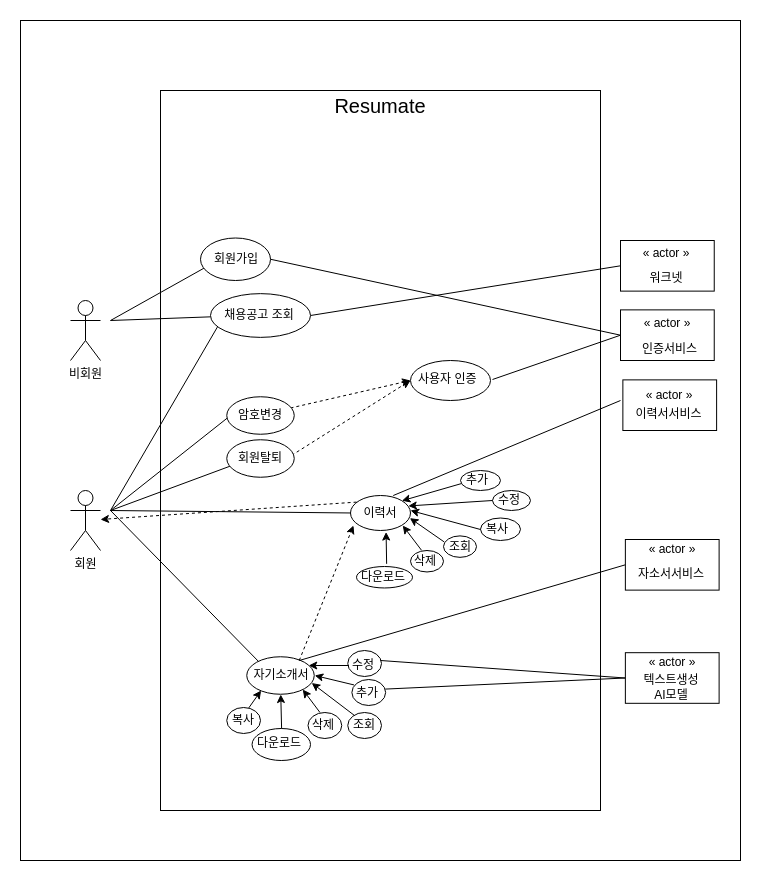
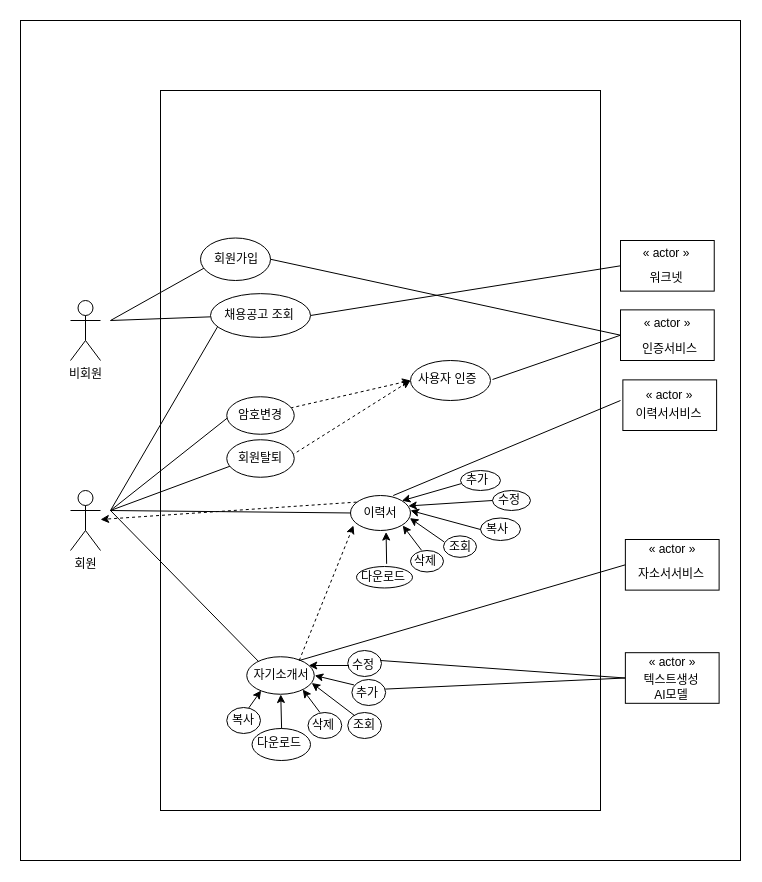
  <mxCell id="0" />
  <mxCell id="1" parent="0" />
  <mxCell id="2" value="" style="rounded=0;whiteSpace=wrap;html=1;fontStyle=1" parent="1" vertex="1"><mxGeometry x="160" y="90" width="440" height="720" as="geometry" /></mxCell>
  <mxCell id="3" value="" style="ellipse;whiteSpace=wrap;html=1;" parent="1" vertex="1"><mxGeometry x="226.25" y="707" width="33.75" height="26" as="geometry" /></mxCell>
  <mxCell id="4" value="" style="ellipse;whiteSpace=wrap;html=1;" parent="1" vertex="1"><mxGeometry x="251.56" y="728" width="58.44" height="32" as="geometry" /></mxCell>
  <mxCell id="5" value="" style="ellipse;whiteSpace=wrap;html=1;" parent="1" vertex="1"><mxGeometry x="307.5" y="712" width="33.75" height="26" as="geometry" /></mxCell>
  <mxCell id="6" value="" style="ellipse;whiteSpace=wrap;html=1;" parent="1" vertex="1"><mxGeometry x="347.25" y="712" width="33.75" height="26" as="geometry" /></mxCell>
  <mxCell id="7" value="" style="ellipse;whiteSpace=wrap;html=1;" parent="1" vertex="1"><mxGeometry x="351.37" y="679" width="33.75" height="26" as="geometry" /></mxCell>
  <mxCell id="8" value="" style="ellipse;whiteSpace=wrap;html=1;" parent="1" vertex="1"><mxGeometry x="347.25" y="650" width="33.75" height="26" as="geometry" /></mxCell>
  <mxCell id="9" value="" style="ellipse;whiteSpace=wrap;html=1;" parent="1" vertex="1"><mxGeometry x="356" y="566" width="56" height="21.47" as="geometry" /></mxCell>
  <mxCell id="10" value="" style="ellipse;whiteSpace=wrap;html=1;" parent="1" vertex="1"><mxGeometry x="410" y="550" width="33" height="21.47" as="geometry" /></mxCell>
  <mxCell id="11" value="" style="ellipse;whiteSpace=wrap;html=1;" parent="1" vertex="1"><mxGeometry x="443" y="535.38" width="33" height="21.47" as="geometry" /></mxCell>
  <mxCell id="12" value="" style="ellipse;whiteSpace=wrap;html=1;" parent="1" vertex="1"><mxGeometry x="480" y="517.5" width="40" height="22.5" as="geometry" /></mxCell>
  <mxCell id="13" value="" style="ellipse;whiteSpace=wrap;html=1;" parent="1" vertex="1"><mxGeometry x="492" y="490" width="38" height="20" as="geometry" /></mxCell>
  <mxCell id="14" value="" style="ellipse;whiteSpace=wrap;html=1;" parent="1" vertex="1"><mxGeometry x="460" y="470" width="40" height="20" as="geometry" /></mxCell>
  <mxCell id="15" value="" style="rounded=0;whiteSpace=wrap;html=1;" parent="1" vertex="1"><mxGeometry x="622.37" y="379.38" width="93.74" height="50.62" as="geometry" /></mxCell>
  <mxCell id="16" value="" style="rounded=0;whiteSpace=wrap;html=1;" parent="1" vertex="1"><mxGeometry x="620" y="309.38" width="93.74" height="50.62" as="geometry" /></mxCell>
  <mxCell id="17" value="" style="rounded=0;whiteSpace=wrap;html=1;" parent="1" vertex="1"><mxGeometry x="620" y="240" width="93.74" height="50.62" as="geometry" /></mxCell>
  <mxCell id="18" value="" style="ellipse;whiteSpace=wrap;html=1;" parent="1" vertex="1"><mxGeometry x="246.25" y="656.25" width="67.5" height="37.5" as="geometry" /></mxCell>
  <mxCell id="19" value="회원" style="shape=umlActor;verticalLabelPosition=bottom;verticalAlign=top;html=1;outlineConnect=0;" parent="1" vertex="1"><mxGeometry x="70" y="490" width="30" height="60" as="geometry" /></mxCell>
  <mxCell id="20" value="비회원" style="shape=umlActor;verticalLabelPosition=bottom;verticalAlign=top;html=1;outlineConnect=0;" parent="1" vertex="1"><mxGeometry x="70" y="300" width="30" height="60" as="geometry" /></mxCell>
- <mxCell id="21" value="&lt;font style=&quot;font-size: 20px;&quot;&gt;Resumate&lt;/font&gt;" style="text;html=1;strokeColor=none;fillColor=none;align=center;verticalAlign=middle;whiteSpace=wrap;rounded=0;" parent="1" vertex="1"><mxGeometry x="330" y="90" width="100" height="30" as="geometry" /></mxCell>
  <mxCell id="22" value="" style="endArrow=none;html=1;rounded=0;entryX=0;entryY=0.75;entryDx=0;entryDy=0;endFill=0;" parent="1" target="85" edge="1"><mxGeometry width="50" height="50" relative="1" as="geometry"><mxPoint x="110" y="320" as="sourcePoint" /><mxPoint x="201" y="270" as="targetPoint" /></mxGeometry></mxCell>
  <mxCell id="23" value="" style="endArrow=none;html=1;rounded=0;endFill=0;" parent="1" target="87" edge="1"><mxGeometry width="50" height="50" relative="1" as="geometry"><mxPoint x="110" y="320" as="sourcePoint" /><mxPoint x="160" y="320" as="targetPoint" /></mxGeometry></mxCell>
  <mxCell id="24" value="" style="endArrow=none;html=1;rounded=0;entryX=0;entryY=0.75;entryDx=0;entryDy=0;endFill=0;" parent="1" target="88" edge="1"><mxGeometry width="50" height="50" relative="1" as="geometry"><mxPoint x="110" y="510" as="sourcePoint" /><mxPoint x="203.6" y="330" as="targetPoint" /></mxGeometry></mxCell>
  <mxCell id="25" value="" style="endArrow=none;html=1;rounded=0;entryX=0;entryY=0.5;entryDx=0;entryDy=0;endFill=0;" parent="1" target="82" edge="1"><mxGeometry width="50" height="50" relative="1" as="geometry"><mxPoint x="110" y="510" as="sourcePoint" /><mxPoint x="170" y="460" as="targetPoint" /></mxGeometry></mxCell>
  <mxCell id="26" value="" style="endArrow=none;html=1;rounded=0;entryX=0;entryY=0.75;entryDx=0;entryDy=0;endFill=0;" parent="1" target="79" edge="1"><mxGeometry width="50" height="50" relative="1" as="geometry"><mxPoint x="110" y="510" as="sourcePoint" /><mxPoint x="230" y="460" as="targetPoint" /></mxGeometry></mxCell>
  <mxCell id="27" value="" style="endArrow=none;html=1;rounded=0;endFill=0;entryX=0;entryY=0.5;entryDx=0;entryDy=0;" parent="1" target="71" edge="1"><mxGeometry width="50" height="50" relative="1" as="geometry"><mxPoint x="110" y="510" as="sourcePoint" /><mxPoint x="320" y="420" as="targetPoint" /></mxGeometry></mxCell>
  <mxCell id="28" value="" style="endArrow=none;html=1;rounded=0;entryX=0.164;entryY=0.022;entryDx=0;entryDy=0;entryPerimeter=0;endFill=0;" parent="1" target="29" edge="1"><mxGeometry width="50" height="50" relative="1" as="geometry"><mxPoint x="110" y="510" as="sourcePoint" /><mxPoint x="160" y="545" as="targetPoint" /></mxGeometry></mxCell>
  <mxCell id="29" value="자기소개서" style="text;html=1;strokeColor=none;fillColor=none;align=center;verticalAlign=middle;whiteSpace=wrap;rounded=0;" parent="1" vertex="1"><mxGeometry x="246.25" y="660" width="70" height="30" as="geometry" /></mxCell>
  <mxCell id="30" value="" style="endArrow=classic;html=1;rounded=0;exitX=0.013;exitY=0.66;exitDx=0;exitDy=0;exitPerimeter=0;entryX=0.896;entryY=0.011;entryDx=0;entryDy=0;entryPerimeter=0;" parent="1" source="31" target="71" edge="1"><mxGeometry width="50" height="50" relative="1" as="geometry"><mxPoint x="410" y="480" as="sourcePoint" /><mxPoint x="390" y="500" as="targetPoint" /></mxGeometry></mxCell>
  <mxCell id="31" value="추가" style="text;strokeColor=none;fillColor=none;align=left;verticalAlign=middle;spacingLeft=4;spacingRight=4;overflow=hidden;points=[[0,0.5],[1,0.5]];portConstraint=eastwest;rotatable=0;whiteSpace=wrap;html=1;" parent="1" vertex="1"><mxGeometry x="460" y="470" width="40" height="20" as="geometry" /></mxCell>
  <mxCell id="32" value="" style="endArrow=classic;html=1;rounded=0;entryX=0.964;entryY=0.299;entryDx=0;entryDy=0;exitX=0;exitY=0.5;exitDx=0;exitDy=0;entryPerimeter=0;" parent="1" source="33" target="70" edge="1"><mxGeometry width="50" height="50" relative="1" as="geometry"><mxPoint x="460" y="450" as="sourcePoint" /><mxPoint x="408" y="504" as="targetPoint" /></mxGeometry></mxCell>
  <mxCell id="33" value="수정" style="text;strokeColor=none;fillColor=none;align=left;verticalAlign=middle;spacingLeft=4;spacingRight=4;overflow=hidden;points=[[0,0.5],[1,0.5]];portConstraint=eastwest;rotatable=0;whiteSpace=wrap;html=1;" parent="1" vertex="1"><mxGeometry x="492" y="490" width="38" height="20" as="geometry" /></mxCell>
  <mxCell id="34" value="" style="endArrow=classic;html=1;rounded=0;entryX=0;entryY=0.5;entryDx=0;entryDy=0;exitX=0;exitY=0.5;exitDx=0;exitDy=0;" parent="1" source="35" edge="1"><mxGeometry width="50" height="50" relative="1" as="geometry"><mxPoint x="475" y="465" as="sourcePoint" /><mxPoint x="410" y="510" as="targetPoint" /></mxGeometry></mxCell>
  <mxCell id="35" value="복사" style="text;strokeColor=none;fillColor=none;align=left;verticalAlign=middle;spacingLeft=4;spacingRight=4;overflow=hidden;points=[[0,0.5],[1,0.5]];portConstraint=eastwest;rotatable=0;whiteSpace=wrap;html=1;" parent="1" vertex="1"><mxGeometry x="480" y="518" width="40" height="22" as="geometry" /></mxCell>
  <mxCell id="36" value="" style="endArrow=classic;html=1;rounded=0;exitX=-0.061;exitY=0.232;exitDx=0;exitDy=0;exitPerimeter=0;entryX=0.99;entryY=0.646;entryDx=0;entryDy=0;entryPerimeter=0;" parent="1" source="37" target="70" edge="1"><mxGeometry width="50" height="50" relative="1" as="geometry"><mxPoint x="440" y="530" as="sourcePoint" /><mxPoint x="413.88" y="515.66" as="targetPoint" /></mxGeometry></mxCell>
  <mxCell id="37" value="조회" style="text;html=1;strokeColor=none;fillColor=none;align=center;verticalAlign=middle;whiteSpace=wrap;rounded=0;" parent="1" vertex="1"><mxGeometry x="445.5" y="536.85" width="28" height="20" as="geometry" /></mxCell>
  <mxCell id="38" value="" style="endArrow=classic;html=1;rounded=0;exitX=0.371;exitY=0.133;exitDx=0;exitDy=0;exitPerimeter=0;entryX=0.912;entryY=1.001;entryDx=0;entryDy=0;entryPerimeter=0;" parent="1" source="39" target="71" edge="1"><mxGeometry width="50" height="50" relative="1" as="geometry"><mxPoint x="370" y="490" as="sourcePoint" /><mxPoint x="320" y="540" as="targetPoint" /></mxGeometry></mxCell>
  <mxCell id="39" value="삭제" style="text;strokeColor=none;fillColor=none;align=left;verticalAlign=middle;spacingLeft=4;spacingRight=4;overflow=hidden;points=[[0,0.5],[1,0.5]];portConstraint=eastwest;rotatable=0;whiteSpace=wrap;html=1;" parent="1" vertex="1"><mxGeometry x="408" y="545.73" width="35" height="30" as="geometry" /></mxCell>
  <mxCell id="40" value="" style="endArrow=classic;html=1;rounded=0;exitX=0.479;exitY=0.049;exitDx=0;exitDy=0;exitPerimeter=0;entryX=0.593;entryY=1.044;entryDx=0;entryDy=0;entryPerimeter=0;" parent="1" source="41" target="70" edge="1"><mxGeometry width="50" height="50" relative="1" as="geometry"><mxPoint x="398" y="549" as="sourcePoint" /><mxPoint x="392.09" y="528.825" as="targetPoint" /></mxGeometry></mxCell>
  <mxCell id="41" value="다운로드" style="text;strokeColor=none;fillColor=none;align=left;verticalAlign=middle;spacingLeft=4;spacingRight=4;overflow=hidden;points=[[0,0.5],[1,0.5]];portConstraint=eastwest;rotatable=0;whiteSpace=wrap;html=1;" parent="1" vertex="1"><mxGeometry x="355" y="561.85" width="65" height="30.38" as="geometry" /></mxCell>
  <mxCell id="42" value="" style="endArrow=classic;html=1;rounded=0;dashed=1;entryX=0;entryY=1;entryDx=0;entryDy=0;exitX=0.75;exitY=0;exitDx=0;exitDy=0;" parent="1" source="29" target="71" edge="1"><mxGeometry width="50" height="50" relative="1" as="geometry"><mxPoint x="320" y="540" as="sourcePoint" /><mxPoint x="370" y="490" as="targetPoint" /></mxGeometry></mxCell>
  <mxCell id="43" value="" style="endArrow=classic;html=1;rounded=0;entryX=0.551;entryY=0.08;entryDx=0;entryDy=0;entryPerimeter=0;exitX=0.551;exitY=0.08;exitDx=0;exitDy=0;exitPerimeter=0;" parent="1" source="44" edge="1"><mxGeometry width="50" height="50" relative="1" as="geometry"><mxPoint x="248.917" y="705" as="sourcePoint" /><mxPoint x="260.583" y="690" as="targetPoint" /></mxGeometry></mxCell>
  <mxCell id="44" value="복사" style="text;strokeColor=none;fillColor=none;align=left;verticalAlign=middle;spacingLeft=4;spacingRight=4;overflow=hidden;points=[[0,0.5],[1,0.5]];portConstraint=eastwest;rotatable=0;whiteSpace=wrap;html=1;" parent="1" vertex="1"><mxGeometry x="226.25" y="705" width="40" height="30" as="geometry" /></mxCell>
  <mxCell id="45" value="" style="endArrow=classic;html=1;rounded=0;exitX=0.857;exitY=0.167;exitDx=0;exitDy=0;exitPerimeter=0;" parent="1" edge="1"><mxGeometry width="50" height="50" relative="1" as="geometry"><mxPoint x="348.25" y="665.003" as="sourcePoint" /><mxPoint x="308.24" y="665.01" as="targetPoint" /></mxGeometry></mxCell>
  <mxCell id="46" value="수정" style="text;strokeColor=none;fillColor=none;align=left;verticalAlign=middle;spacingLeft=4;spacingRight=4;overflow=hidden;points=[[0,0.5],[1,0.5]];portConstraint=eastwest;rotatable=0;whiteSpace=wrap;html=1;" parent="1" vertex="1"><mxGeometry x="346.25" y="650" width="40" height="30" as="geometry" /></mxCell>
  <mxCell id="47" value="" style="endArrow=classic;html=1;rounded=0;entryX=0.15;entryY=0.267;entryDx=0;entryDy=0;entryPerimeter=0;exitX=1;exitY=0.5;exitDx=0;exitDy=0;" parent="1" edge="1"><mxGeometry width="50" height="50" relative="1" as="geometry"><mxPoint x="353.65" y="684.476" as="sourcePoint" /><mxPoint x="314.25" y="675" as="targetPoint" /></mxGeometry></mxCell>
  <mxCell id="48" value="추가" style="text;strokeColor=none;fillColor=none;align=left;verticalAlign=middle;spacingLeft=4;spacingRight=4;overflow=hidden;points=[[0,0.5],[1,0.5]];portConstraint=eastwest;rotatable=0;whiteSpace=wrap;html=1;" parent="1" vertex="1"><mxGeometry x="350.25" y="679" width="36" height="28" as="geometry" /></mxCell>
  <mxCell id="49" value="" style="endArrow=classic;html=1;rounded=0;exitX=0.25;exitY=0;exitDx=0;exitDy=0;entryX=0.25;entryY=0;entryDx=0;entryDy=0;" parent="1" source="50" edge="1"><mxGeometry width="50" height="50" relative="1" as="geometry"><mxPoint x="350" y="710" as="sourcePoint" /><mxPoint x="311.25" y="682.5" as="targetPoint" /></mxGeometry></mxCell>
  <mxCell id="50" value="조회" style="text;html=1;strokeColor=none;fillColor=none;align=center;verticalAlign=middle;whiteSpace=wrap;rounded=0;" parent="1" vertex="1"><mxGeometry x="344" y="715" width="40" height="20" as="geometry" /></mxCell>
  <mxCell id="51" value="" style="endArrow=classic;html=1;rounded=0;entryX=0.376;entryY=0.064;entryDx=0;entryDy=0;entryPerimeter=0;exitX=0.376;exitY=0.064;exitDx=0;exitDy=0;exitPerimeter=0;" parent="1" source="52" edge="1"><mxGeometry width="50" height="50" relative="1" as="geometry"><mxPoint x="315.263" y="712" as="sourcePoint" /><mxPoint x="302.25" y="689" as="targetPoint" /></mxGeometry></mxCell>
  <mxCell id="52" value="삭제" style="text;strokeColor=none;fillColor=none;align=left;verticalAlign=middle;spacingLeft=4;spacingRight=4;overflow=hidden;points=[[0,0.5],[1,0.5]];portConstraint=eastwest;rotatable=0;whiteSpace=wrap;html=1;" parent="1" vertex="1"><mxGeometry x="306.25" y="710" width="35" height="30" as="geometry" /></mxCell>
  <mxCell id="53" value="" style="endArrow=classic;html=1;rounded=0;entryX=0.508;entryY=-0.005;entryDx=0;entryDy=0;entryPerimeter=0;exitX=0.508;exitY=-0.005;exitDx=0;exitDy=0;exitPerimeter=0;" parent="1" source="54" edge="1"><mxGeometry width="50" height="50" relative="1" as="geometry"><mxPoint x="281.385" y="721.49" as="sourcePoint" /><mxPoint x="280.25" y="694" as="targetPoint" /></mxGeometry></mxCell>
  <mxCell id="54" value="다운로드" style="text;strokeColor=none;fillColor=none;align=left;verticalAlign=middle;spacingLeft=4;spacingRight=4;overflow=hidden;points=[[0,0.5],[1,0.5]];portConstraint=eastwest;rotatable=0;whiteSpace=wrap;html=1;" parent="1" vertex="1"><mxGeometry x="251.25" y="728" width="58.75" height="30" as="geometry" /></mxCell>
  <mxCell id="55" value="« actor »" style="text;html=1;align=center;verticalAlign=middle;whiteSpace=wrap;rounded=0;" parent="1" vertex="1"><mxGeometry x="631.24" y="237.5" width="70" height="30" as="geometry" /></mxCell>
  <mxCell id="56" value="워크넷" style="text;html=1;align=center;verticalAlign=middle;whiteSpace=wrap;rounded=0;" parent="1" vertex="1"><mxGeometry x="636.24" y="263.13" width="60" height="30" as="geometry" /></mxCell>
  <mxCell id="57" value="« actor »" style="text;html=1;strokeColor=none;fillColor=none;align=center;verticalAlign=middle;whiteSpace=wrap;rounded=0;" parent="1" vertex="1"><mxGeometry x="631.74" y="308.37" width="70" height="30" as="geometry" /></mxCell>
  <mxCell id="58" value="인증서비스" style="text;html=1;strokeColor=none;fillColor=none;align=center;verticalAlign=middle;whiteSpace=wrap;rounded=0;" parent="1" vertex="1"><mxGeometry x="636.74" y="334" width="65" height="30" as="geometry" /></mxCell>
  <mxCell id="59" value="« actor »" style="text;html=1;strokeColor=none;fillColor=none;align=center;verticalAlign=middle;whiteSpace=wrap;rounded=0;" parent="1" vertex="1"><mxGeometry x="634.24" y="379.69" width="70" height="30" as="geometry" /></mxCell>
  <mxCell id="60" value="이력서서비스" style="text;html=1;strokeColor=none;fillColor=none;align=center;verticalAlign=middle;whiteSpace=wrap;rounded=0;" parent="1" vertex="1"><mxGeometry x="627.24" y="399.32" width="82.5" height="30" as="geometry" /></mxCell>
  <mxCell id="61" value="" style="endArrow=none;html=1;rounded=0;exitX=0;exitY=0.5;exitDx=0;exitDy=0;entryX=1;entryY=0.5;entryDx=0;entryDy=0;endFill=0;" parent="1" source="16" target="74" edge="1"><mxGeometry width="50" height="50" relative="1" as="geometry"><mxPoint x="290" y="480" as="sourcePoint" /><mxPoint x="340" y="430" as="targetPoint" /></mxGeometry></mxCell>
  <mxCell id="62" value="" style="endArrow=none;html=1;rounded=0;entryX=1;entryY=0.5;entryDx=0;entryDy=0;exitX=0;exitY=0.5;exitDx=0;exitDy=0;endFill=0;" parent="1" source="16" target="84" edge="1"><mxGeometry width="50" height="50" relative="1" as="geometry"><mxPoint x="290" y="480" as="sourcePoint" /><mxPoint x="340" y="430" as="targetPoint" /></mxGeometry></mxCell>
  <mxCell id="63" value="" style="endArrow=none;html=1;rounded=0;entryX=1;entryY=0.5;entryDx=0;entryDy=0;exitX=0;exitY=0.5;exitDx=0;exitDy=0;endFill=0;" parent="1" source="17" target="87" edge="1"><mxGeometry width="50" height="50" relative="1" as="geometry"><mxPoint x="290" y="480" as="sourcePoint" /><mxPoint x="340" y="430" as="targetPoint" /></mxGeometry></mxCell>
  <mxCell id="64" value="" style="endArrow=none;html=1;rounded=0;entryX=0.712;entryY=0.001;entryDx=0;entryDy=0;entryPerimeter=0;endFill=0;" parent="1" target="70" edge="1"><mxGeometry width="50" height="50" relative="1" as="geometry"><mxPoint x="620" y="400" as="sourcePoint" /><mxPoint x="390" y="490" as="targetPoint" /></mxGeometry></mxCell>
  <mxCell id="65" value="" style="endArrow=none;html=1;rounded=0;entryX=0.75;entryY=0;entryDx=0;entryDy=0;exitX=0;exitY=0.5;exitDx=0;exitDy=0;endFill=0;" parent="1" source="95" target="29" edge="1"><mxGeometry width="50" height="50" relative="1" as="geometry"><mxPoint x="624.87" y="489.38" as="sourcePoint" /><mxPoint x="480" y="390" as="targetPoint" /></mxGeometry></mxCell>
  <mxCell id="66" value="" style="endArrow=none;html=1;rounded=0;entryX=0.959;entryY=0.342;entryDx=0;entryDy=0;exitX=0;exitY=0.5;exitDx=0;exitDy=0;entryPerimeter=0;endFill=0;" parent="1" source="90" target="48" edge="1"><mxGeometry width="50" height="50" relative="1" as="geometry"><mxPoint x="490" y="660" as="sourcePoint" /><mxPoint x="540" y="610" as="targetPoint" /></mxGeometry></mxCell>
  <mxCell id="67" value="" style="endArrow=none;html=1;rounded=0;exitX=0;exitY=0.5;exitDx=0;exitDy=0;endFill=0;" parent="1" source="90" edge="1"><mxGeometry width="50" height="50" relative="1" as="geometry"><mxPoint x="400" y="580" as="sourcePoint" /><mxPoint x="380" y="660" as="targetPoint" /></mxGeometry></mxCell>
  <mxCell id="68" value="" style="endArrow=classic;html=1;rounded=0;dashed=1;exitX=0.5;exitY=0;exitDx=0;exitDy=0;" parent="1" source="71" target="19" edge="1"><mxGeometry width="50" height="50" relative="1" as="geometry"><mxPoint x="357.75" y="547.5" as="sourcePoint" /><mxPoint x="412" y="412.5" as="targetPoint" /></mxGeometry></mxCell>
  <mxCell id="69" value="" style="group" parent="1" vertex="1" connectable="0"><mxGeometry x="350" y="495" width="60" height="35" as="geometry" /></mxCell>
  <mxCell id="70" value="" style="ellipse;whiteSpace=wrap;html=1;" parent="69" vertex="1"><mxGeometry width="60" height="35" as="geometry" /></mxCell>
  <mxCell id="71" value="이력서" style="text;html=1;strokeColor=none;fillColor=none;align=center;verticalAlign=middle;whiteSpace=wrap;rounded=0;" parent="69" vertex="1"><mxGeometry x="3" y="5" width="54" height="25" as="geometry" /></mxCell>
  <mxCell id="72" value="" style="group" parent="1" vertex="1" connectable="0"><mxGeometry x="410" y="360" width="82" height="40" as="geometry" /></mxCell>
  <mxCell id="73" value="" style="ellipse;whiteSpace=wrap;html=1;" parent="72" vertex="1"><mxGeometry width="80" height="40" as="geometry" /></mxCell>
  <mxCell id="74" value="사용자 인증" style="text;strokeColor=none;fillColor=none;align=left;verticalAlign=middle;spacingLeft=4;spacingRight=4;overflow=hidden;points=[[0,0.5],[1,0.5]];portConstraint=eastwest;rotatable=0;whiteSpace=wrap;html=1;" parent="72" vertex="1"><mxGeometry x="2" y="4" width="80" height="30" as="geometry" /></mxCell>
  <mxCell id="75" value="" style="endArrow=classic;html=1;rounded=0;dashed=1;entryX=0;entryY=0.5;entryDx=0;entryDy=0;exitX=1;exitY=0.25;exitDx=0;exitDy=0;" parent="1" source="82" target="73" edge="1"><mxGeometry width="50" height="50" relative="1" as="geometry"><mxPoint x="341.25" y="476.75" as="sourcePoint" /><mxPoint x="388.77" y="369.91" as="targetPoint" /></mxGeometry></mxCell>
  <mxCell id="76" value="" style="endArrow=classic;html=1;rounded=0;dashed=1;entryX=0;entryY=0.5;entryDx=0;entryDy=0;exitX=1.019;exitY=0.395;exitDx=0;exitDy=0;exitPerimeter=0;" parent="1" source="79" target="73" edge="1"><mxGeometry width="50" height="50" relative="1" as="geometry"><mxPoint x="300" y="417.5" as="sourcePoint" /><mxPoint x="421.92" y="380.48" as="targetPoint" /></mxGeometry></mxCell>
  <mxCell id="77" value="" style="group" parent="1" vertex="1" connectable="0"><mxGeometry x="226.25" y="439.25" width="67.5" height="37.5" as="geometry" /></mxCell>
  <mxCell id="78" value="" style="ellipse;whiteSpace=wrap;html=1;" parent="77" vertex="1"><mxGeometry width="67.5" height="37.5" as="geometry" /></mxCell>
  <mxCell id="79" value="회원탈퇴" style="text;html=1;strokeColor=none;fillColor=none;align=center;verticalAlign=middle;whiteSpace=wrap;rounded=0;" parent="77" vertex="1"><mxGeometry x="3.75" y="3.75" width="60" height="30" as="geometry" /></mxCell>
  <mxCell id="80" value="" style="group" parent="1" vertex="1" connectable="0"><mxGeometry x="226.25" y="396.25" width="67.5" height="37.5" as="geometry" /></mxCell>
  <mxCell id="81" value="" style="ellipse;whiteSpace=wrap;html=1;" parent="80" vertex="1"><mxGeometry width="67.5" height="37.5" as="geometry" /></mxCell>
  <mxCell id="82" value="암호변경" style="text;html=1;strokeColor=none;fillColor=none;align=center;verticalAlign=middle;whiteSpace=wrap;rounded=0;" parent="80" vertex="1"><mxGeometry x="3.75" y="3.75" width="60" height="30" as="geometry" /></mxCell>
  <mxCell id="83" value="" style="group" parent="1" vertex="1" connectable="0"><mxGeometry x="200" y="237.5" width="70" height="42.5" as="geometry" /></mxCell>
  <mxCell id="84" value="" style="ellipse;whiteSpace=wrap;html=1;" parent="83" vertex="1"><mxGeometry width="70" height="42.5" as="geometry" /></mxCell>
  <mxCell id="85" value="회원가입" style="text;html=1;strokeColor=none;fillColor=none;align=center;verticalAlign=middle;whiteSpace=wrap;rounded=0;" parent="83" vertex="1"><mxGeometry x="6" y="6.25" width="60" height="30" as="geometry" /></mxCell>
  <mxCell id="86" value="" style="group" parent="1" vertex="1" connectable="0"><mxGeometry x="210" y="293.13" width="100" height="43.75" as="geometry" /></mxCell>
  <mxCell id="87" value="" style="ellipse;whiteSpace=wrap;html=1;" parent="86" vertex="1"><mxGeometry width="100" height="43.75" as="geometry" /></mxCell>
  <mxCell id="88" value="채용공고 조회" style="text;html=1;strokeColor=none;fillColor=none;align=center;verticalAlign=middle;whiteSpace=wrap;rounded=0;" parent="86" vertex="1"><mxGeometry x="9.25" y="6.87" width="80" height="30" as="geometry" /></mxCell>
  <mxCell id="89" value="" style="group" parent="1" vertex="1" connectable="0"><mxGeometry x="624.87" y="647.19" width="93.74" height="55.62" as="geometry" /></mxCell>
  <mxCell id="90" value="" style="rounded=0;whiteSpace=wrap;html=1;" parent="89" vertex="1"><mxGeometry y="5" width="93.74" height="50.62" as="geometry" /></mxCell>
  <mxCell id="91" value="« actor »" style="text;html=1;strokeColor=none;fillColor=none;align=center;verticalAlign=middle;whiteSpace=wrap;rounded=0;" parent="89" vertex="1"><mxGeometry x="12.62" width="70" height="30" as="geometry" /></mxCell>
  <mxCell id="92" value="텍스트생성&lt;br&gt;AI모델" style="text;html=1;strokeColor=none;fillColor=none;align=center;verticalAlign=middle;whiteSpace=wrap;rounded=0;" parent="89" vertex="1"><mxGeometry x="7.12" y="25" width="77.5" height="30" as="geometry" /></mxCell>
  <mxCell id="93" value="" style="rounded=0;whiteSpace=wrap;html=1;fillColor=none;" vertex="1" parent="1"><mxGeometry x="20" y="20" width="720" height="840" as="geometry" /></mxCell>
  <mxCell id="94" value="" style="group" parent="1" vertex="1" connectable="0"><mxGeometry x="624.87" y="534" width="93.74" height="55.62" as="geometry" /></mxCell>
  <mxCell id="95" value="" style="rounded=0;whiteSpace=wrap;html=1;" parent="94" vertex="1"><mxGeometry y="5" width="93.74" height="50.62" as="geometry" /></mxCell>
  <mxCell id="96" value="« actor »" style="text;html=1;strokeColor=none;fillColor=none;align=center;verticalAlign=middle;whiteSpace=wrap;rounded=0;" parent="94" vertex="1"><mxGeometry x="12.62" width="70" height="30" as="geometry" /></mxCell>
  <mxCell id="97" value="자소서서비스" style="text;html=1;strokeColor=none;fillColor=none;align=center;verticalAlign=middle;whiteSpace=wrap;rounded=0;" parent="94" vertex="1"><mxGeometry x="7.12" y="25" width="77.5" height="30" as="geometry" /></mxCell>
